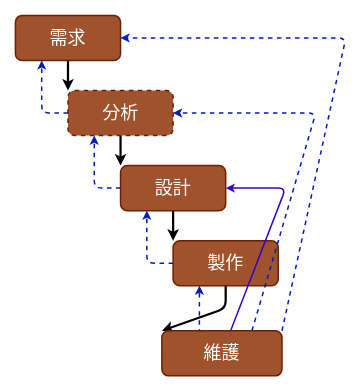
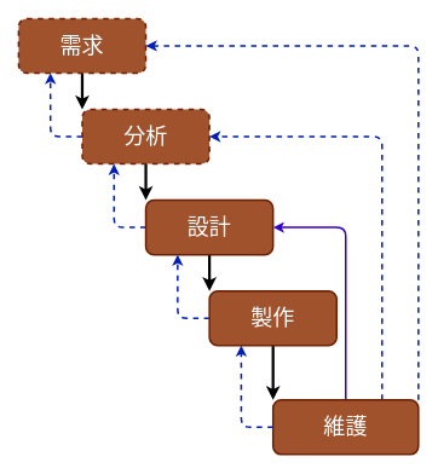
  <mxCell id="0" />
  <mxCell id="1" parent="0" />
  <mxCell id="2" style="edgeStyle=none;html=1;entryX=0;entryY=0;entryDx=0;entryDy=0;strokeWidth=3;fontSize=24;" parent="1" source="3" target="6" edge="1"><mxGeometry relative="1" as="geometry" /></mxCell>
- <mxCell id="3" value="&lt;font style=&quot;font-size: 24px;&quot;&gt;需求&lt;/font&gt;" style="whiteSpace=wrap;html=1;strokeWidth=2;fillColor=#a0522d;fontColor=#ffffff;strokeColor=#6D1F00;rounded=1;" parent="1" vertex="1"><mxGeometry x="20" y="20" width="140" height="60" as="geometry" /></mxCell>
+ <mxCell id="3" value="&lt;font style=&quot;font-size: 24px;&quot;&gt;需求&lt;/font&gt;" style="whiteSpace=wrap;html=1;strokeWidth=2;fillColor=#a0522d;fontColor=#ffffff;strokeColor=#6D1F00;rounded=1;dashed=1;" parent="1" vertex="1"><mxGeometry x="20" y="20" width="140" height="60" as="geometry" /></mxCell>
  <mxCell id="4" style="edgeStyle=none;html=1;entryX=0;entryY=0;entryDx=0;entryDy=0;strokeWidth=3;fontSize=24;" parent="1" source="6" target="9" edge="1"><mxGeometry relative="1" as="geometry" /></mxCell>
  <mxCell id="5" style="edgeStyle=none;html=1;exitX=0;exitY=0.5;exitDx=0;exitDy=0;entryX=0.25;entryY=1;entryDx=0;entryDy=0;dashed=1;strokeWidth=2;fontSize=24;fillColor=#0050ef;strokeColor=#001DBC;" parent="1" source="6" target="3" edge="1"><mxGeometry relative="1" as="geometry"><Array as="points"><mxPoint x="55" y="150" /></Array></mxGeometry></mxCell>
  <mxCell id="6" value="&lt;font style=&quot;font-size: 24px;&quot;&gt;分析&lt;/font&gt;" style="whiteSpace=wrap;html=1;strokeWidth=2;fillColor=#a0522d;fontColor=#ffffff;strokeColor=#6D1F00;rounded=1;dashed=1;" parent="1" vertex="1"><mxGeometry x="90" y="120" width="140" height="60" as="geometry" /></mxCell>
  <mxCell id="7" style="edgeStyle=none;html=1;entryX=0;entryY=0;entryDx=0;entryDy=0;strokeWidth=3;fontSize=24;" parent="1" source="9" target="12" edge="1"><mxGeometry relative="1" as="geometry" /></mxCell>
  <mxCell id="8" style="edgeStyle=none;html=1;exitX=0;exitY=0.5;exitDx=0;exitDy=0;entryX=0.25;entryY=1;entryDx=0;entryDy=0;dashed=1;strokeWidth=2;fontSize=24;fillColor=#0050ef;strokeColor=#001DBC;" parent="1" source="9" target="6" edge="1"><mxGeometry relative="1" as="geometry"><Array as="points"><mxPoint x="125" y="250" /></Array></mxGeometry></mxCell>
  <mxCell id="9" value="&lt;font style=&quot;font-size: 24px;&quot;&gt;設計&lt;/font&gt;" style="whiteSpace=wrap;html=1;strokeWidth=2;fillColor=#a0522d;fontColor=#ffffff;strokeColor=#6D1F00;rounded=1;" parent="1" vertex="1"><mxGeometry x="160" y="220" width="140" height="60" as="geometry" /></mxCell>
  <mxCell id="10" style="edgeStyle=none;html=1;entryX=0;entryY=0;entryDx=0;entryDy=0;strokeWidth=3;fontSize=24;exitX=0.5;exitY=1;exitDx=0;exitDy=0;" parent="1" source="12" target="17" edge="1"><mxGeometry relative="1" as="geometry"><Array as="points"><mxPoint x="300" y="410" /></Array></mxGeometry></mxCell>
  <mxCell id="11" style="edgeStyle=none;html=1;exitX=0;exitY=0.5;exitDx=0;exitDy=0;dashed=1;strokeWidth=2;fontSize=24;fillColor=#0050ef;strokeColor=#001DBC;" parent="1" source="12" edge="1"><mxGeometry relative="1" as="geometry"><Array as="points"><mxPoint x="195" y="350" /></Array><mxPoint x="195" y="280" as="targetPoint" /></mxGeometry></mxCell>
  <mxCell id="12" value="&lt;font style=&quot;font-size: 24px;&quot;&gt;製作&lt;/font&gt;" style="whiteSpace=wrap;html=1;strokeWidth=2;fillColor=#a0522d;fontColor=#ffffff;strokeColor=#6D1F00;rounded=1;" parent="1" vertex="1"><mxGeometry x="230" y="320" width="140" height="60" as="geometry" /></mxCell>
  <mxCell id="13" style="edgeStyle=none;html=1;exitX=0.75;exitY=0;exitDx=0;exitDy=0;strokeWidth=2;fontSize=24;dashed=1;entryX=1;entryY=0.5;entryDx=0;entryDy=0;fillColor=#0050ef;strokeColor=#001DBC;" parent="1" source="17" target="6" edge="1"><mxGeometry relative="1" as="geometry"><mxPoint x="360" y="250" as="targetPoint" /><Array as="points"><mxPoint x="420" y="150" /></Array></mxGeometry></mxCell>
  <mxCell id="14" style="edgeStyle=none;html=1;exitX=1;exitY=0;exitDx=0;exitDy=0;entryX=1;entryY=0.5;entryDx=0;entryDy=0;dashed=1;strokeWidth=2;fontSize=24;fillColor=#0050ef;strokeColor=#001DBC;" parent="1" source="17" target="3" edge="1"><mxGeometry relative="1" as="geometry"><Array as="points"><mxPoint x="460" y="50" /></Array></mxGeometry></mxCell>
  <mxCell id="15" style="edgeStyle=none;html=1;exitX=0;exitY=0.5;exitDx=0;exitDy=0;entryX=0.25;entryY=1;entryDx=0;entryDy=0;dashed=1;strokeWidth=2;fontSize=24;fillColor=#0050ef;strokeColor=#001DBC;" parent="1" source="17" target="12" edge="1"><mxGeometry relative="1" as="geometry"><Array as="points"><mxPoint x="265" y="470" /></Array></mxGeometry></mxCell>
  <mxCell id="16" style="edgeStyle=none;html=1;dashed=0;strokeWidth=2;fontSize=24;entryX=1;entryY=0.5;entryDx=0;entryDy=0;fillColor=#6a00ff;strokeColor=#3700CC;" parent="1" source="17" target="9" edge="1"><mxGeometry relative="1" as="geometry"><mxPoint x="380" y="250" as="targetPoint" /><Array as="points"><mxPoint x="380" y="250" /></Array></mxGeometry></mxCell>
- <mxCell id="17" value="&lt;span style=&quot;font-size: 24px;&quot;&gt;維護&lt;/span&gt;" style="whiteSpace=wrap;html=1;strokeWidth=2;fillColor=#a0522d;fontColor=#ffffff;strokeColor=#6D1F00;rounded=1;" parent="1" vertex="1"><mxGeometry x="215" y="440" width="160" height="60" as="geometry" /></mxCell>
+ <mxCell id="17" value="&lt;span style=&quot;font-size: 24px;&quot;&gt;維護&lt;/span&gt;" style="whiteSpace=wrap;html=1;strokeWidth=2;fillColor=#a0522d;fontColor=#ffffff;strokeColor=#6D1F00;rounded=1;" parent="1" vertex="1"><mxGeometry x="300" y="440" width="160" height="60" as="geometry" /></mxCell>
